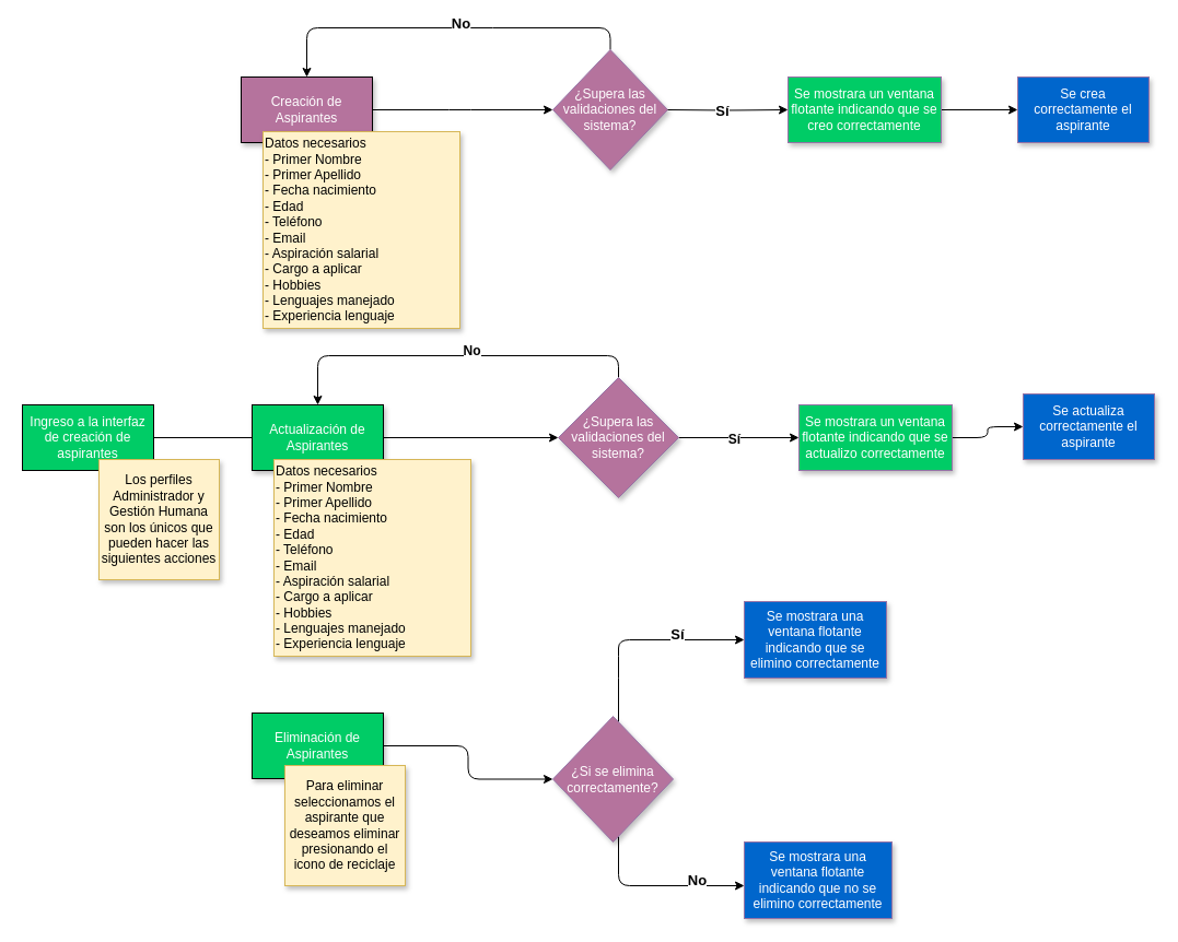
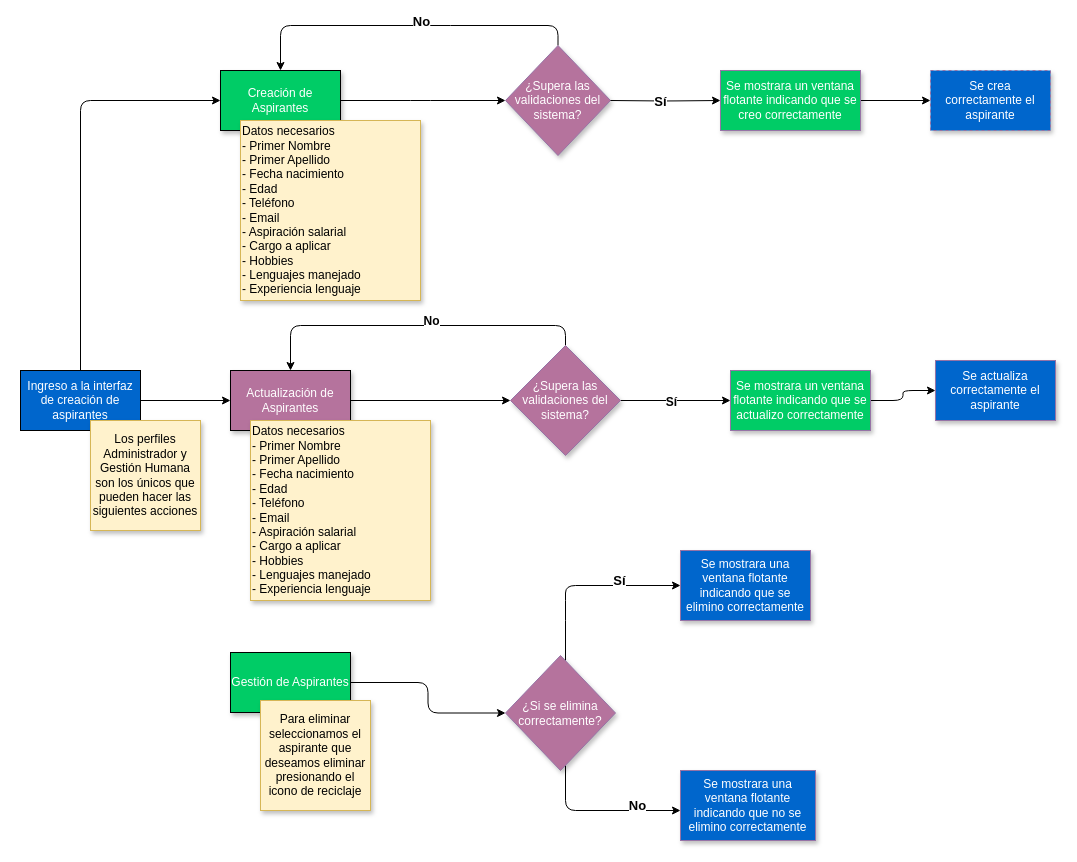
  <mxCell id="0" />
  <mxCell id="1" parent="0" />
- <mxCell id="3" value="" style="edgeStyle=orthogonalEdgeStyle;orthogonalLoop=1;jettySize=auto;html=1;fontColor=#FFFFFF;endArrow=none;" parent="1" source="23" target="7" edge="1"><mxGeometry relative="1" as="geometry" /></mxCell>
+ <mxCell id="2" style="edgeStyle=orthogonalEdgeStyle;orthogonalLoop=1;jettySize=auto;html=1;fontColor=#FFFFFF;" parent="1" source="23" target="5" edge="1"><mxGeometry relative="1" as="geometry"><Array as="points"><mxPoint x="80" y="100" /></Array></mxGeometry></mxCell>
+ <mxCell id="3" value="" style="edgeStyle=orthogonalEdgeStyle;orthogonalLoop=1;jettySize=auto;html=1;fontColor=#FFFFFF;" parent="1" source="23" target="7" edge="1"><mxGeometry relative="1" as="geometry" /></mxCell>
  <mxCell id="4" style="edgeStyle=orthogonalEdgeStyle;orthogonalLoop=1;jettySize=auto;html=1;exitX=1;exitY=0.5;exitDx=0;exitDy=0;entryX=0;entryY=0.5;entryDx=0;entryDy=0;fontSize=13;fontColor=#000000;" edge="1" parent="1" source="5" target="13"><mxGeometry relative="1" as="geometry"><Array as="points"><mxPoint x="420" y="100" /><mxPoint x="420" y="100" /></Array></mxGeometry></mxCell>
- <mxCell id="5" value="&lt;font color=&quot;#ffffff&quot;&gt;Creación de Aspirantes&lt;/font&gt;" style="whiteSpace=wrap;html=1;fillColor=#b5739d;shadow=1;arcSize=18;" parent="1" vertex="1"><mxGeometry x="220" y="70" width="120" height="60" as="geometry" /></mxCell>
+ <mxCell id="5" value="&lt;font color=&quot;#ffffff&quot;&gt;Creación de Aspirantes&lt;/font&gt;" style="whiteSpace=wrap;html=1;fillColor=#00CC66;shadow=1;arcSize=18;" parent="1" vertex="1"><mxGeometry x="220" y="70" width="120" height="60" as="geometry" /></mxCell>
  <mxCell id="6" value="" style="edgeStyle=orthogonalEdgeStyle;orthogonalLoop=1;jettySize=auto;html=1;" edge="1" parent="1" source="7" target="17"><mxGeometry relative="1" as="geometry" /></mxCell>
- <mxCell id="7" value="&lt;font color=&quot;#ffffff&quot;&gt;Actualización de Aspirantes&lt;/font&gt;" style="whiteSpace=wrap;html=1;fillColor=#00CC66;shadow=1;" parent="1" vertex="1"><mxGeometry x="230" y="370" width="120" height="60" as="geometry" /></mxCell>
+ <mxCell id="7" value="&lt;font color=&quot;#ffffff&quot;&gt;Actualización de Aspirantes&lt;/font&gt;" style="whiteSpace=wrap;html=1;fillColor=#b5739d;shadow=1;" parent="1" vertex="1"><mxGeometry x="230" y="370" width="120" height="60" as="geometry" /></mxCell>
  <mxCell id="8" value="" style="edgeStyle=orthogonalEdgeStyle;orthogonalLoop=1;jettySize=auto;html=1;" edge="1" parent="1" source="9" target="20"><mxGeometry relative="1" as="geometry" /></mxCell>
- <mxCell id="9" value="Eliminación de Aspirantes" style="whiteSpace=wrap;html=1;fontColor=#FFFFFF;fillColor=#00CC66;shadow=1;" parent="1" vertex="1"><mxGeometry x="230" y="652" width="120" height="60" as="geometry" /></mxCell>
+ <mxCell id="9" value="Gestión de Aspirantes" style="whiteSpace=wrap;html=1;fontColor=#FFFFFF;fillColor=#00CC66;shadow=1;" parent="1" vertex="1"><mxGeometry x="230" y="652" width="120" height="60" as="geometry" /></mxCell>
  <mxCell id="10" value="Datos necesarios&lt;br&gt;- Primer Nombre&lt;br&gt;- Primer Apellido&lt;br&gt;- Fecha nacimiento&lt;br&gt;- Edad&lt;br&gt;- Teléfono&lt;br&gt;- Email&lt;br&gt;- Aspiración salarial&lt;br&gt;- Cargo a aplicar&lt;br&gt;- Hobbies&lt;br&gt;- Lenguajes manejado&lt;br&gt;- Experiencia lenguaje" style="whiteSpace=wrap;html=1;aspect=fixed;shadow=1;fillColor=#fff2cc;strokeColor=#d6b656;align=left;" parent="1" vertex="1"><mxGeometry x="240" y="120" width="180" height="180" as="geometry" /></mxCell>
  <mxCell id="11" style="edgeStyle=orthogonalEdgeStyle;orthogonalLoop=1;jettySize=auto;html=1;exitX=0.5;exitY=0;exitDx=0;exitDy=0;entryX=0.5;entryY=0;entryDx=0;entryDy=0;fontColor=#FFFFFF;" edge="1" parent="1" source="13" target="5"><mxGeometry relative="1" as="geometry"><Array as="points"><mxPoint x="558" y="25" /><mxPoint x="440" y="20" /><mxPoint x="280" y="25" /></Array></mxGeometry></mxCell>
  <mxCell id="12" value="&lt;p&gt;&lt;font style=&quot;font-size: 13px&quot; color=&quot;#000000&quot;&gt;&lt;b&gt;No&lt;/b&gt;&lt;/font&gt;&lt;/p&gt;" style="edgeLabel;html=1;align=center;verticalAlign=middle;resizable=0;points=[];fontColor=#FFFFFF;" vertex="1" connectable="0" parent="11"><mxGeometry x="-0.086" y="2" relative="1" as="geometry"><mxPoint y="-7" as="offset" /></mxGeometry></mxCell>
  <mxCell id="13" value="&lt;span style=&quot;color: rgb(255 , 255 , 255)&quot;&gt;¿Supera las validaciones del sistema?&lt;/span&gt;" style="rhombus;whiteSpace=wrap;html=1;shadow=1;fillColor=#B5739D;arcSize=18;strokeColor=#9673a6;" vertex="1" parent="1"><mxGeometry x="505" y="45" width="105" height="110" as="geometry" /></mxCell>
  <mxCell id="14" style="edgeStyle=orthogonalEdgeStyle;orthogonalLoop=1;jettySize=auto;html=1;exitX=0.5;exitY=0;exitDx=0;exitDy=0;entryX=0.5;entryY=0;entryDx=0;entryDy=0;fontSize=12;fontColor=#FFFFFF;" edge="1" parent="1" source="17" target="7"><mxGeometry relative="1" as="geometry" /></mxCell>
  <mxCell id="15" value="&lt;font color=&quot;#000000&quot;&gt;&lt;b&gt;No&lt;/b&gt;&lt;/font&gt;" style="edgeLabel;html=1;align=center;verticalAlign=middle;resizable=0;points=[];fontSize=12;fontColor=#FFFFFF;" vertex="1" connectable="0" parent="14"><mxGeometry x="-0.206" y="-1" relative="1" as="geometry"><mxPoint x="-20" y="-4" as="offset" /></mxGeometry></mxCell>
  <mxCell id="16" style="edgeStyle=orthogonalEdgeStyle;orthogonalLoop=1;jettySize=auto;html=1;exitX=1;exitY=0.5;exitDx=0;exitDy=0;entryX=0;entryY=0.5;entryDx=0;entryDy=0;fontSize=13;fontColor=#FFFFFF;" edge="1" parent="1" source="17" target="29"><mxGeometry relative="1" as="geometry" /></mxCell>
  <mxCell id="17" value="&lt;font color=&quot;#ffffff&quot;&gt;¿Supera las validaciones del sistema?&lt;/font&gt;" style="rhombus;whiteSpace=wrap;html=1;shadow=1;fillColor=#B5739D;strokeColor=#9673a6;" vertex="1" parent="1"><mxGeometry x="510" y="345" width="110" height="110" as="geometry" /></mxCell>
  <mxCell id="18" value="&lt;b&gt;&lt;font style=&quot;font-size: 13px&quot;&gt;Sí&lt;/font&gt;&lt;/b&gt;" style="edgeStyle=orthogonalEdgeStyle;orthogonalLoop=1;jettySize=auto;html=1;" edge="1" parent="1" source="20" target="22"><mxGeometry x="0.355" y="5" relative="1" as="geometry"><Array as="points"><mxPoint x="565" y="610" /><mxPoint x="565" y="610" /></Array><mxPoint as="offset" /></mxGeometry></mxCell>
  <mxCell id="19" value="&lt;font color=&quot;#000000&quot;&gt;&lt;b&gt;No&lt;/b&gt;&lt;/font&gt;" style="edgeStyle=orthogonalEdgeStyle;orthogonalLoop=1;jettySize=auto;html=1;fontSize=13;fontColor=#B5739D;" edge="1" parent="1" source="20" target="27"><mxGeometry x="0.46" y="5" relative="1" as="geometry"><Array as="points"><mxPoint x="565" y="810" /></Array><mxPoint as="offset" /></mxGeometry></mxCell>
  <mxCell id="20" value="&lt;font color=&quot;#ffffff&quot;&gt;¿Si se elimina correctamente?&lt;/font&gt;" style="rhombus;whiteSpace=wrap;html=1;shadow=1;fillColor=#B5739D;strokeColor=#9673a6;fontColor=#B5739D;" vertex="1" parent="1"><mxGeometry x="505" y="655" width="110" height="115" as="geometry" /></mxCell>
  <mxCell id="21" value="&lt;font color=&quot;#ffffff&quot;&gt;Se actualiza correctamente el aspirante&lt;/font&gt;" style="whiteSpace=wrap;html=1;shadow=1;strokeColor=#9673a6;fillColor=#0066CC;" vertex="1" parent="1"><mxGeometry x="935" y="360" width="120" height="60" as="geometry" /></mxCell>
  <mxCell id="22" value="&lt;font color=&quot;#ffffff&quot;&gt;Se mostrara una ventana flotante indicando que se elimino correctamente&lt;/font&gt;" style="whiteSpace=wrap;html=1;shadow=1;strokeColor=#9673a6;fillColor=#0066CC;" vertex="1" parent="1"><mxGeometry x="680" y="550" width="130" height="70" as="geometry" /></mxCell>
- <mxCell id="23" value="&lt;font color=&quot;#ffffff&quot;&gt;Ingreso a la interfaz de creación de aspirantes&lt;/font&gt;" style="whiteSpace=wrap;html=1;fillColor=#00cc66;" parent="1" vertex="1"><mxGeometry x="20" y="370" width="120" height="60" as="geometry" /></mxCell>
+ <mxCell id="23" value="&lt;font color=&quot;#ffffff&quot;&gt;Ingreso a la interfaz de creación de aspirantes&lt;/font&gt;" style="whiteSpace=wrap;html=1;fillColor=#0066CC;" parent="1" vertex="1"><mxGeometry x="20" y="370" width="120" height="60" as="geometry" /></mxCell>
  <mxCell id="24" value="Los perfiles Administrador y Gestión Humana son los únicos que pueden hacer las siguientes acciones" style="whiteSpace=wrap;html=1;aspect=fixed;shadow=1;fillColor=#fff2cc;strokeColor=#d6b656;" vertex="1" parent="1"><mxGeometry x="90" y="420" width="110" height="110" as="geometry" /></mxCell>
  <mxCell id="25" value="Datos necesarios&lt;br&gt;- Primer Nombre&lt;br&gt;- Primer Apellido&lt;br&gt;- Fecha nacimiento&lt;br&gt;- Edad&lt;br&gt;- Teléfono&lt;br&gt;- Email&lt;br&gt;- Aspiración salarial&lt;br&gt;- Cargo a aplicar&lt;br&gt;- Hobbies&lt;br&gt;- Lenguajes manejado&lt;br&gt;- Experiencia lenguaje" style="whiteSpace=wrap;html=1;aspect=fixed;shadow=1;fillColor=#fff2cc;strokeColor=#d6b656;align=left;" vertex="1" parent="1"><mxGeometry x="250" y="420" width="180" height="180" as="geometry" /></mxCell>
  <mxCell id="26" value="Para eliminar seleccionamos el aspirante que deseamos eliminar presionando el icono de reciclaje" style="whiteSpace=wrap;html=1;aspect=fixed;shadow=1;fillColor=#fff2cc;strokeColor=#d6b656;" vertex="1" parent="1"><mxGeometry x="260" y="700" width="110" height="110" as="geometry" /></mxCell>
  <mxCell id="27" value="&lt;font color=&quot;#ffffff&quot;&gt;Se mostrara una ventana flotante indicando que no se elimino correctamente&lt;/font&gt;" style="whiteSpace=wrap;html=1;shadow=1;fontColor=#B5739D;strokeColor=#9673a6;fillColor=#0066CC;" vertex="1" parent="1"><mxGeometry x="680" y="770" width="135" height="70" as="geometry" /></mxCell>
  <mxCell id="28" style="edgeStyle=orthogonalEdgeStyle;orthogonalLoop=1;jettySize=auto;html=1;exitX=1;exitY=0.5;exitDx=0;exitDy=0;entryX=0;entryY=0.5;entryDx=0;entryDy=0;fontSize=13;fontColor=#FFFFFF;" edge="1" parent="1" source="29" target="21"><mxGeometry relative="1" as="geometry" /></mxCell>
  <mxCell id="29" value="&lt;font color=&quot;#ffffff&quot;&gt;Se mostrara un ventana flotante indicando que se actualizo correctamente&lt;/font&gt;" style="whiteSpace=wrap;html=1;shadow=1;strokeColor=#9673a6;fillColor=#00CC66;" vertex="1" parent="1"><mxGeometry x="730" y="370" width="140" height="60" as="geometry" /></mxCell>
  <mxCell id="30" value="&lt;b&gt;Sí&lt;/b&gt;" style="edgeLabel;html=1;align=center;verticalAlign=middle;resizable=0;points=[];fontSize=12;fontColor=#000000;" vertex="1" connectable="0" parent="1"><mxGeometry x="430.005" y="400" as="geometry"><mxPoint x="240" y="1" as="offset" /></mxGeometry></mxCell>
  <mxCell id="31" style="edgeStyle=orthogonalEdgeStyle;orthogonalLoop=1;jettySize=auto;html=1;exitX=1;exitY=0.5;exitDx=0;exitDy=0;entryX=0;entryY=0.5;entryDx=0;entryDy=0;fontSize=13;fontColor=#FFFFFF;" edge="1" parent="1" target="35"><mxGeometry relative="1" as="geometry"><mxPoint x="610" y="100" as="sourcePoint" /></mxGeometry></mxCell>
  <mxCell id="32" value="&lt;font color=&quot;#000000&quot;&gt;&lt;b&gt;Sí&lt;/b&gt;&lt;/font&gt;" style="edgeLabel;html=1;align=center;verticalAlign=middle;resizable=0;points=[];fontSize=13;fontColor=#FFFFFF;" vertex="1" connectable="0" parent="31"><mxGeometry x="-0.161" relative="1" as="geometry"><mxPoint x="4" as="offset" /></mxGeometry></mxCell>
- <mxCell id="33" value="&lt;font color=&quot;#ffffff&quot;&gt;Se crea correctamente el aspirante&lt;/font&gt;" style="whiteSpace=wrap;html=1;shadow=1;strokeColor=#9673a6;fillColor=#0066CC;" vertex="1" parent="1"><mxGeometry x="930" y="70" width="120" height="60" as="geometry" /></mxCell>
+ <mxCell id="33" value="&lt;font color=&quot;#ffffff&quot;&gt;Se crea correctamente el aspirante&lt;/font&gt;" style="whiteSpace=wrap;html=1;shadow=1;strokeColor=#9673a6;fillColor=#0066CC;dashed=1;" vertex="1" parent="1"><mxGeometry x="930" y="70" width="120" height="60" as="geometry" /></mxCell>
  <mxCell id="34" style="edgeStyle=orthogonalEdgeStyle;orthogonalLoop=1;jettySize=auto;html=1;exitX=1;exitY=0.5;exitDx=0;exitDy=0;entryX=0;entryY=0.5;entryDx=0;entryDy=0;fontSize=13;fontColor=#FFFFFF;" edge="1" parent="1" source="35" target="33"><mxGeometry relative="1" as="geometry" /></mxCell>
  <mxCell id="35" value="&lt;font color=&quot;#ffffff&quot;&gt;Se mostrara un ventana flotante indicando que se creo correctamente&lt;/font&gt;" style="whiteSpace=wrap;html=1;shadow=1;strokeColor=#9673a6;fillColor=#00CC66;" vertex="1" parent="1"><mxGeometry x="720" y="70" width="140" height="60" as="geometry" /></mxCell>
